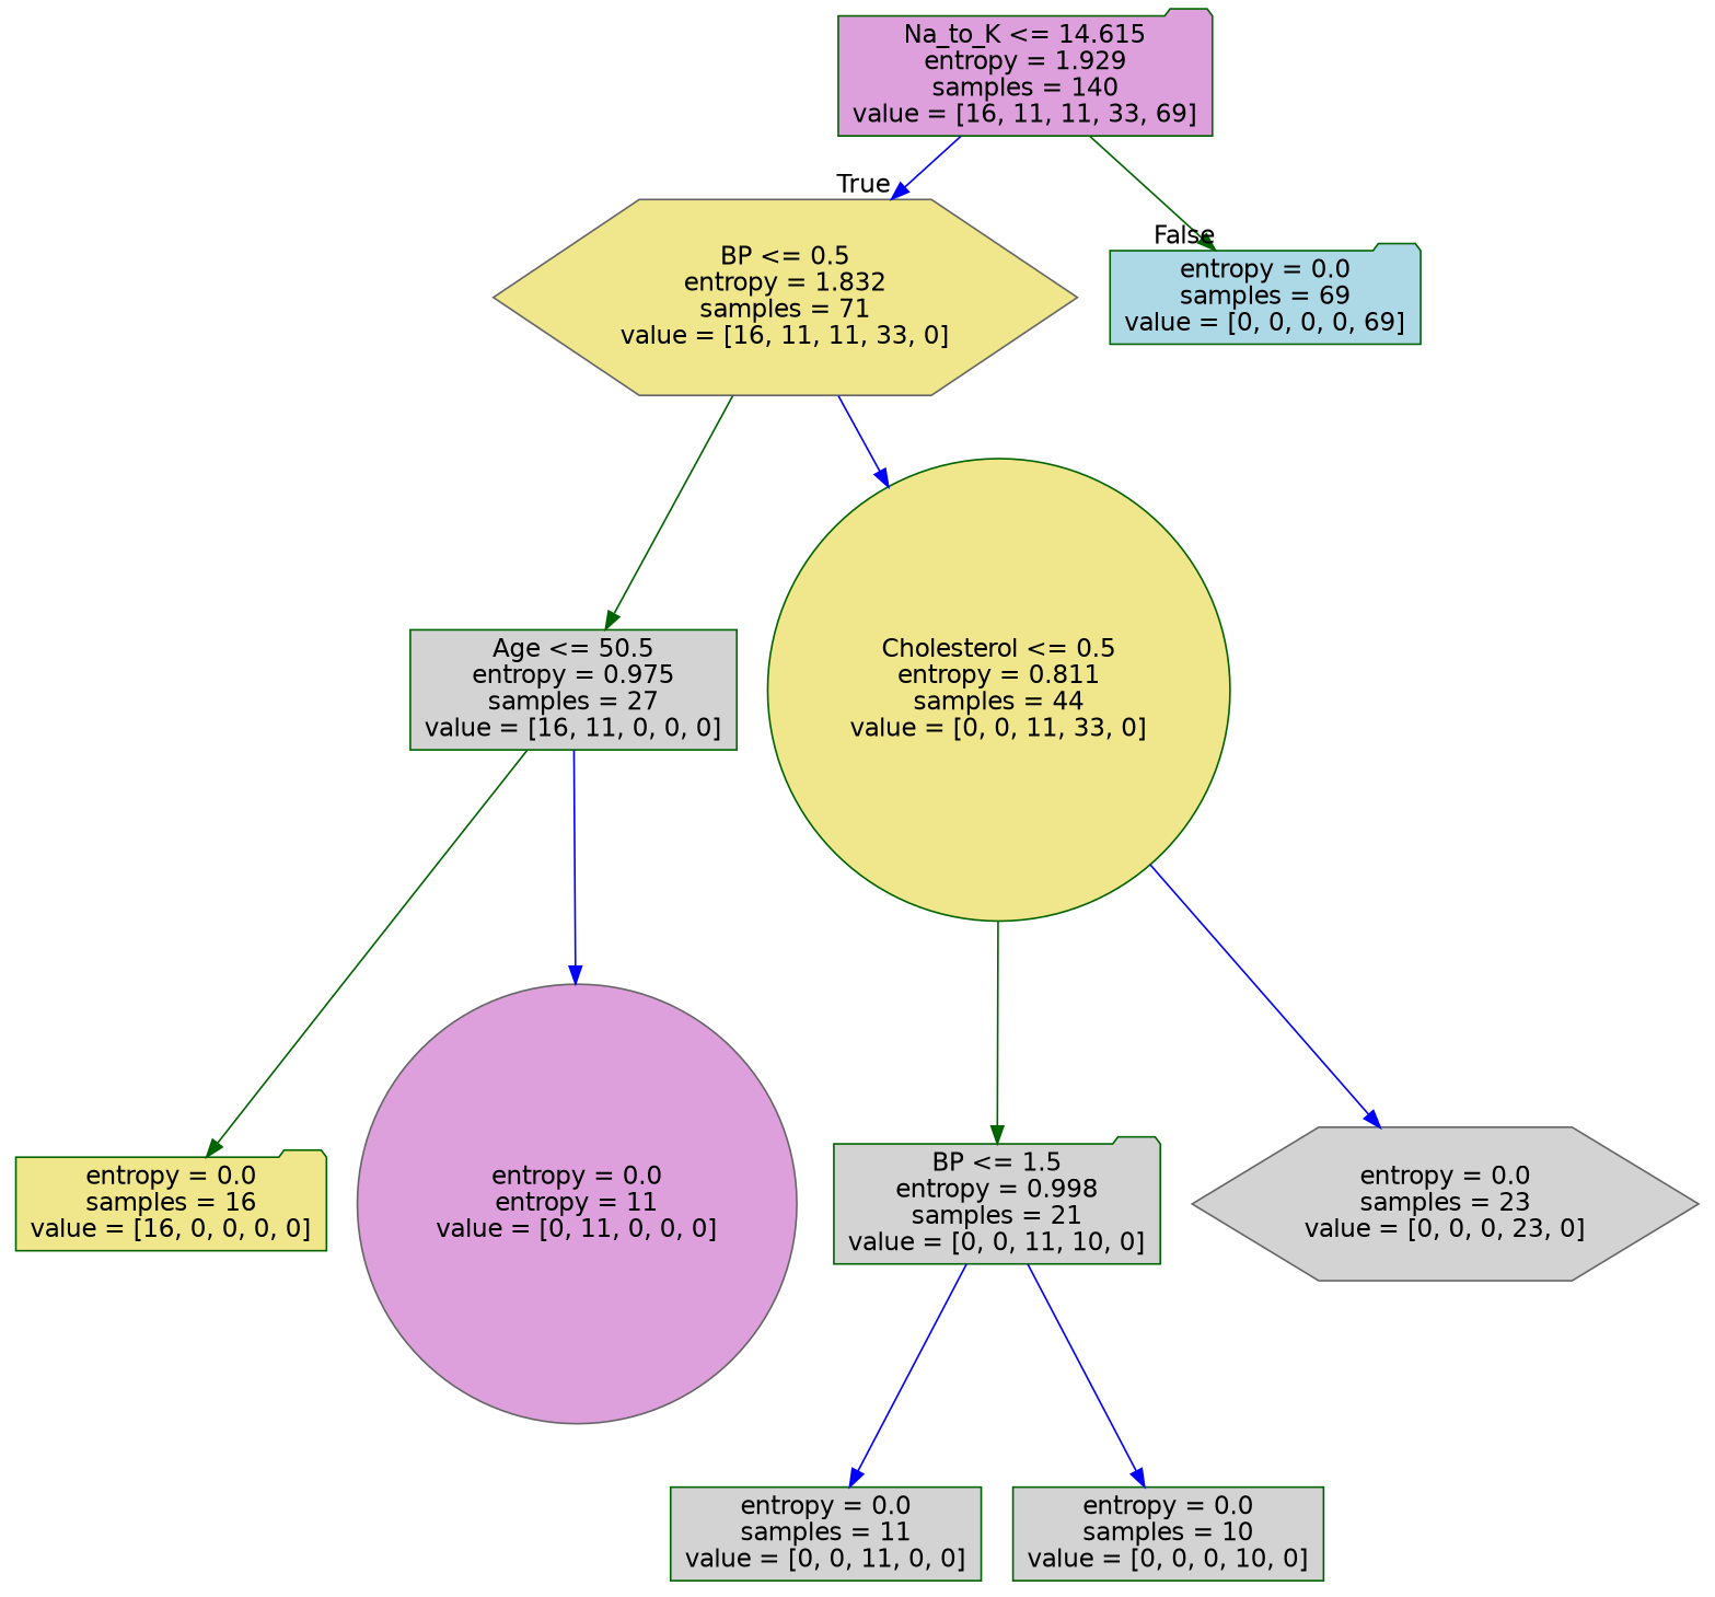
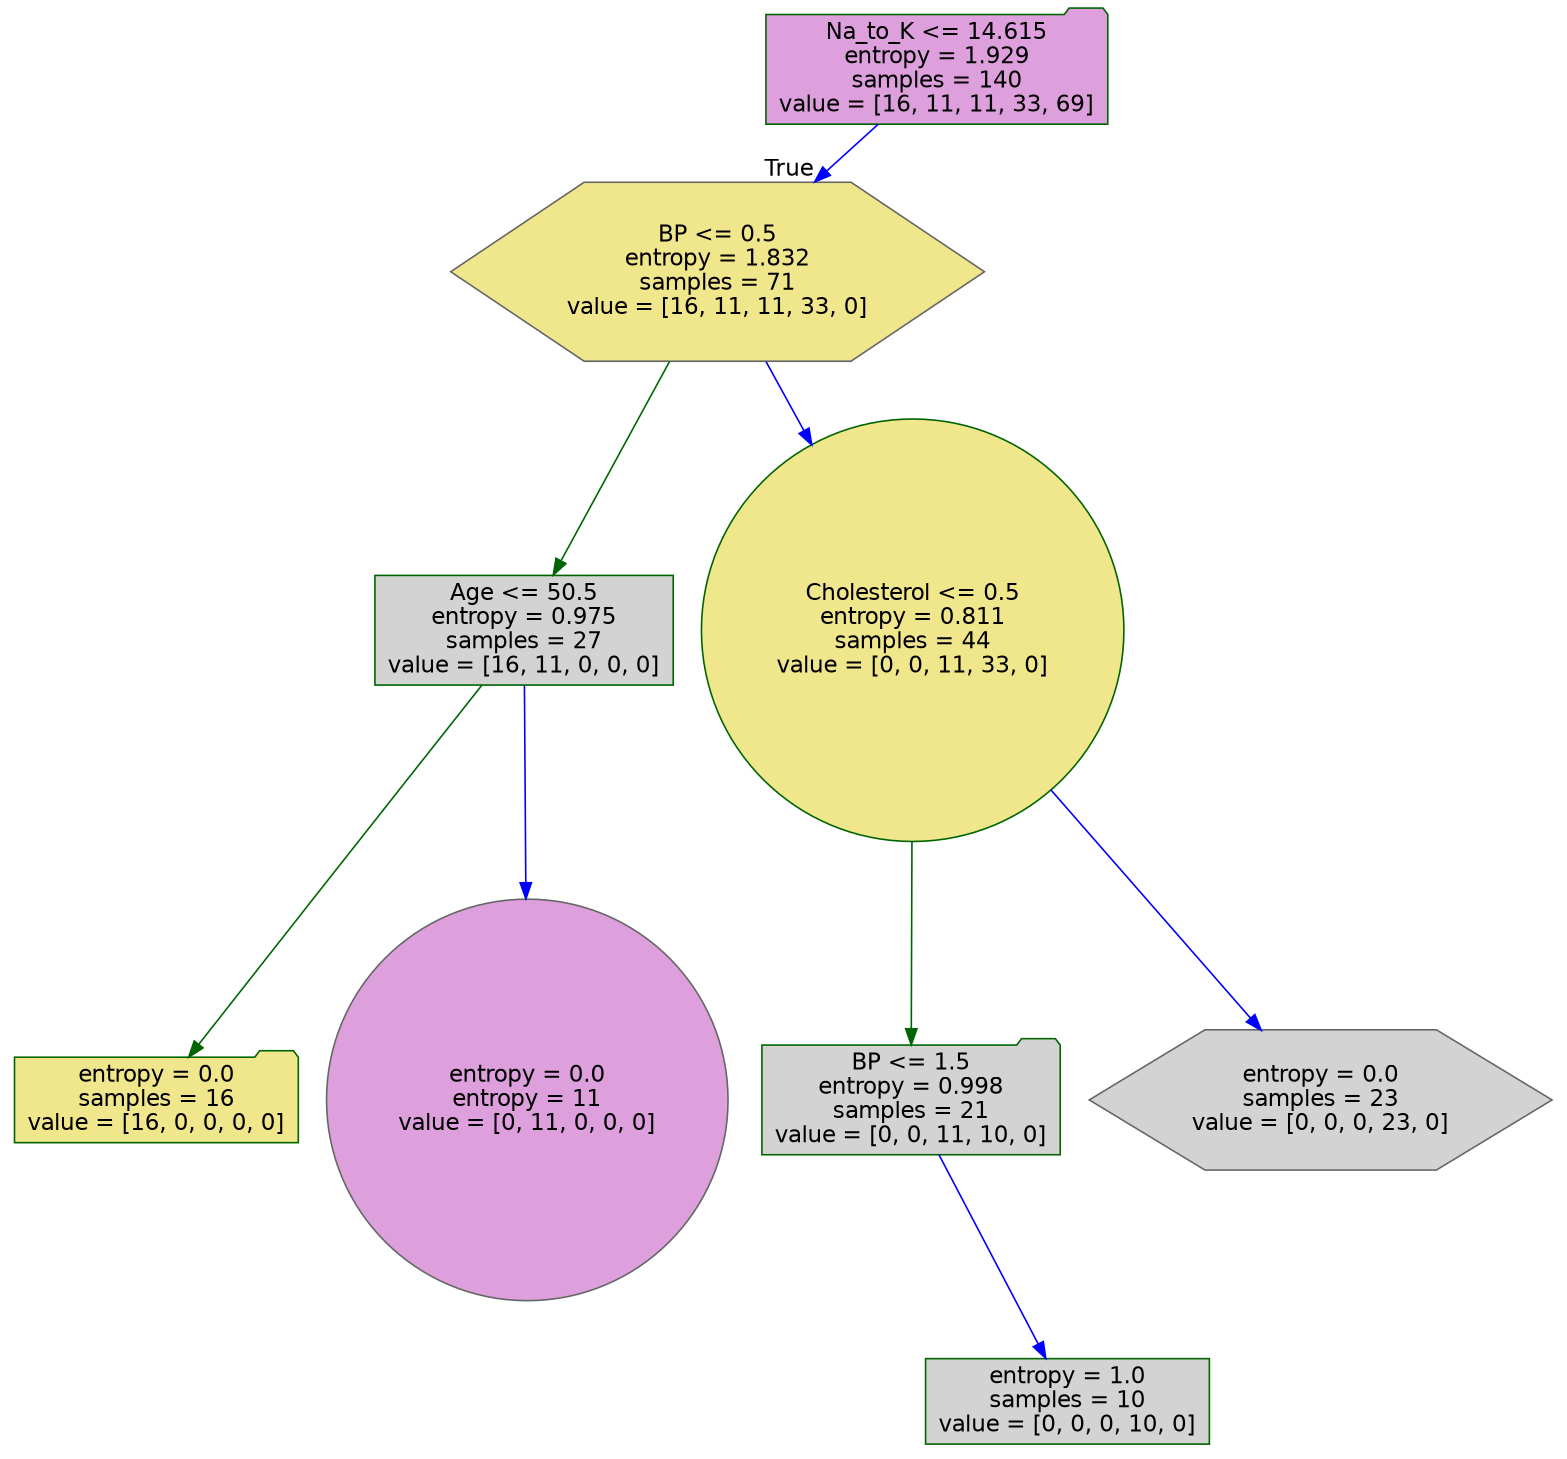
  digraph {
    node [color=darkgreen fillcolor=lightgrey fontname=helvetica shape=folder style=filled]
    edge [color=blue fontname=helvetica]
    n1 [fillcolor=plum label="Na_to_K <= 14.615\nentropy = 1.929\nsamples = 140\nvalue = [16, 11, 11, 33, 69]"]
    n2 [color=gray40 fillcolor=khaki label="BP <= 0.5\nentropy = 1.832\nsamples = 71\nvalue = [16, 11, 11, 33, 0]" shape=hexagon]
-   n3 [fillcolor=lightblue label="entropy = 0.0\nsamples = 69\nvalue = [0, 0, 0, 0, 69]"]
    n4 [label="Age <= 50.5\nentropy = 0.975\nsamples = 27\nvalue = [16, 11, 0, 0, 0]" shape=box]
    n5 [fillcolor=khaki label="Cholesterol <= 0.5\nentropy = 0.811\nsamples = 44\nvalue = [0, 0, 11, 33, 0]" shape=circle]
    n6 [fillcolor=khaki label="entropy = 0.0\nsamples = 16\nvalue = [16, 0, 0, 0, 0]"]
    n7 [color=gray40 fillcolor=plum label="entropy = 0.0\nentropy = 11\nvalue = [0, 11, 0, 0, 0]" shape=circle]
    n8 [label="BP <= 1.5\nentropy = 0.998\nsamples = 21\nvalue = [0, 0, 11, 10, 0]"]
    n9 [color=gray40 label="entropy = 0.0\nsamples = 23\nvalue = [0, 0, 0, 23, 0]" shape=hexagon]
-   n10 [label="entropy = 0.0\nsamples = 11\nvalue = [0, 0, 11, 0, 0]" shape=box]
-   n11 [label="entropy = 0.0\nsamples = 10\nvalue = [0, 0, 0, 10, 0]" shape=box]
+   n11 [label="entropy = 1.0\nsamples = 10\nvalue = [0, 0, 0, 10, 0]" shape=box]
    n1 -> n2 [headlabel=True labelangle=45 labeldistance=2.5]
-   n1 -> n3 [color=darkgreen headlabel=False labelangle=-45 labeldistance=2.5]
    n2 -> n4 [color=darkgreen]
    n2 -> n5
    n4 -> n6 [color=darkgreen]
    n4 -> n7
    n5 -> n8 [color=darkgreen]
    n5 -> n9
-   n8 -> n10
    n8 -> n11
  }
